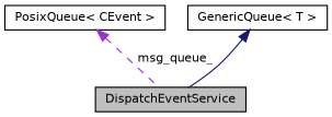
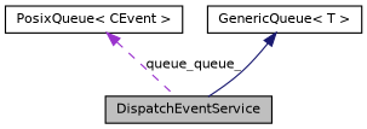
  digraph {
    node [color=black fillcolor=white fontname=Helvetica fontsize=10 shape=record style=filled]
    edge [dir=back fontname=Helvetica fontsize=10 labelfontname=Helvetica labelfontsize=10]
    n1 [fillcolor=grey75 fontcolor=black height=0.2 label=DispatchEventService width=0.4]
    n2 [height=0.2 label="PosixQueue\< CEvent \>" width=0.4]
    n3 [height=0.2 label="GenericQueue\< T \>" width=0.4]
-   n2 -> n1 [color=darkorchid3 label=" msg_queue_" style=dashed]
+   n2 -> n1 [color=darkorchid3 label=" queue_queue_" style=dashed]
    n3 -> n1 [color=midnightblue style=solid]
  }
